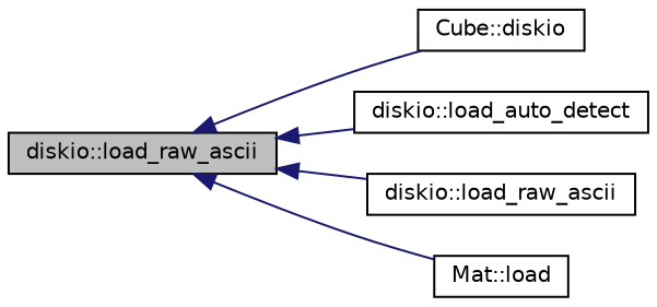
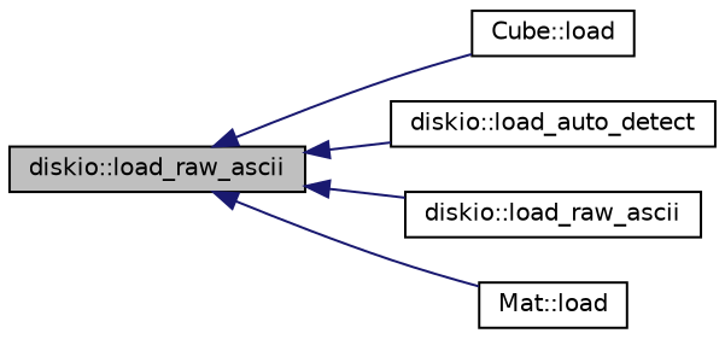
  digraph {
    rankdir=LR
    node [color=black fillcolor=white fontname=Helvetica fontsize=10 shape=record style=filled]
    edge [color=midnightblue dir=back fontname=Helvetica fontsize=10 labelfontname=Helvetica labelfontsize=10 style=solid]
    n1 [fillcolor=grey75 fontcolor=black height=0.2 label="diskio::load_raw_ascii" width=0.4]
-   n2 [height=0.2 label="Cube::diskio" width=0.4]
+   n2 [height=0.2 label="Cube::load" width=0.4]
    n3 [height=0.2 label="diskio::load_auto_detect" width=0.4]
    n4 [height=0.2 label="diskio::load_raw_ascii" width=0.4]
    n5 [height=0.2 label="Mat::load" width=0.4]
    n1 -> n2
    n1 -> n3
    n1 -> n4
    n1 -> n5
  }
